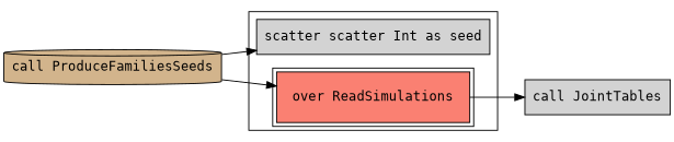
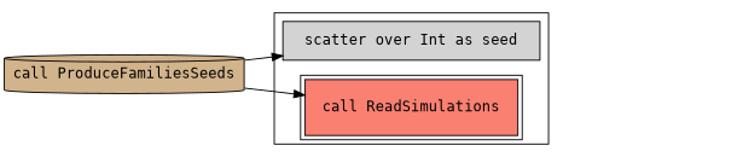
  digraph {
    compound=true
    fontname="DejaVu Sans Mono"
    rankdir=LR
    node [fillcolor=lightgrey fontname="DejaVu Sans Mono" shape=box style=filled]
    edge [fontname="DejaVu Sans Mono"]
-   n1 [label="scatter scatter Int as seed"]
-   n2 [fillcolor=salmon label="over ReadSimulations" peripheries=2]
-   n3 [label="call JointTables"]
+   n1 [label="scatter over Int as seed"]
+   n2 [fillcolor=salmon label="call ReadSimulations" peripheries=2]
    n4 [fillcolor=tan label="call ProduceFamiliesSeeds" shape=cylinder]
    subgraph cluster_1 {
      fillcolor=white
      style="filled,solid"
      n1
      n2
    }
-   n2 -> n3
    n4 -> n1
    n4 -> n2
  }
